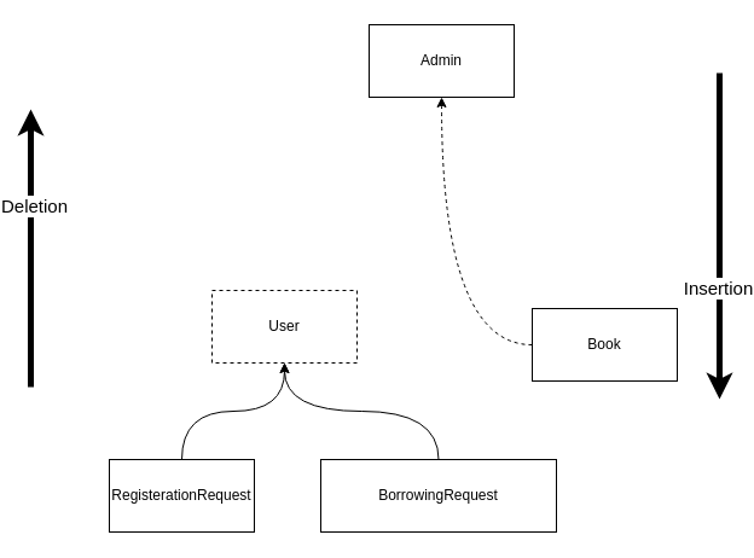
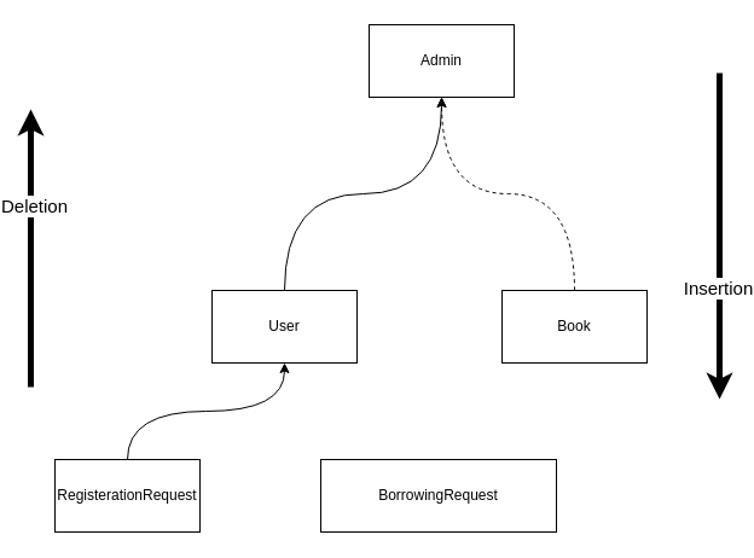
  <mxCell id="0" />
  <mxCell id="1" parent="0" />
- <mxCell id="3" value="User" style="rounded=0;whiteSpace=wrap;html=1;dashed=1;" vertex="1" parent="1"><mxGeometry x="170" y="240" width="120" height="60" as="geometry" /></mxCell>
+ <mxCell id="2" style="edgeStyle=orthogonalEdgeStyle;rounded=0;orthogonalLoop=1;jettySize=auto;html=1;exitX=0.5;exitY=0;exitDx=0;exitDy=0;curved=1;" edge="1" parent="1" source="3" target="5"><mxGeometry relative="1" as="geometry" /></mxCell>
+ <mxCell id="3" value="User" style="rounded=0;whiteSpace=wrap;html=1;" vertex="1" parent="1"><mxGeometry x="170" y="240" width="120" height="60" as="geometry" /></mxCell>
  <mxCell id="4" style="rounded=0;orthogonalLoop=1;jettySize=auto;html=1;edgeStyle=orthogonalEdgeStyle;curved=1;dashed=1;" edge="1" parent="1" source="6" target="5"><mxGeometry relative="1" as="geometry" /></mxCell>
  <mxCell id="5" value="Admin" style="rounded=0;whiteSpace=wrap;html=1;" vertex="1" parent="1"><mxGeometry x="300" y="20" width="120" height="60" as="geometry" /></mxCell>
- <mxCell id="6" value="Book" style="rounded=0;whiteSpace=wrap;html=1;" vertex="1" parent="1"><mxGeometry x="435" y="255" width="120" height="60" as="geometry" /></mxCell>
+ <mxCell id="6" value="Book" style="rounded=0;whiteSpace=wrap;html=1;" vertex="1" parent="1"><mxGeometry x="410" y="240" width="120" height="60" as="geometry" /></mxCell>
  <mxCell id="7" style="edgeStyle=orthogonalEdgeStyle;rounded=0;orthogonalLoop=1;jettySize=auto;html=1;exitX=0.5;exitY=0;exitDx=0;exitDy=0;curved=1;" edge="1" parent="1" source="8" target="3"><mxGeometry relative="1" as="geometry" /></mxCell>
- <mxCell id="8" value="RegisterationRequest" style="rounded=0;whiteSpace=wrap;html=1;" vertex="1" parent="1"><mxGeometry x="85" y="380" width="120" height="60" as="geometry" /></mxCell>
- <mxCell id="9" style="edgeStyle=orthogonalEdgeStyle;rounded=0;orthogonalLoop=1;jettySize=auto;html=1;exitX=0.5;exitY=0;exitDx=0;exitDy=0;curved=1;" edge="1" parent="1" source="10" target="3"><mxGeometry relative="1" as="geometry" /></mxCell>
+ <mxCell id="8" value="RegisterationRequest" style="rounded=0;whiteSpace=wrap;html=1;" vertex="1" parent="1"><mxGeometry x="40" y="380" width="120" height="60" as="geometry" /></mxCell>
  <mxCell id="10" value="BorrowingRequest" style="rounded=0;whiteSpace=wrap;html=1;" vertex="1" parent="1"><mxGeometry x="260" y="380" width="195" height="60" as="geometry" /></mxCell>
  <mxCell id="11" value="" style="endArrow=classic;html=1;rounded=0;curved=1;strokeWidth=5;" edge="1" parent="1"><mxGeometry width="50" height="50" relative="1" as="geometry"><mxPoint x="20" y="320" as="sourcePoint" /><mxPoint x="20" y="90" as="targetPoint" /></mxGeometry></mxCell>
  <mxCell id="12" value="&lt;font style=&quot;font-size: 15px;&quot;&gt;Deletion&lt;/font&gt;" style="edgeLabel;html=1;align=center;verticalAlign=middle;resizable=0;points=[];" vertex="1" connectable="0" parent="11"><mxGeometry x="0.309" y="-2" relative="1" as="geometry"><mxPoint as="offset" /></mxGeometry></mxCell>
  <mxCell id="13" value="" style="endArrow=classic;html=1;rounded=0;curved=1;strokeWidth=5;" edge="1" parent="1"><mxGeometry width="50" height="50" relative="1" as="geometry"><mxPoint x="590" y="60" as="sourcePoint" /><mxPoint x="590" y="330" as="targetPoint" /></mxGeometry></mxCell>
  <mxCell id="14" value="&lt;font style=&quot;font-size: 15px;&quot;&gt;Insertion&lt;/font&gt;" style="edgeLabel;html=1;align=center;verticalAlign=middle;resizable=0;points=[];" vertex="1" connectable="0" parent="13"><mxGeometry x="0.309" y="-2" relative="1" as="geometry"><mxPoint as="offset" /></mxGeometry></mxCell>
